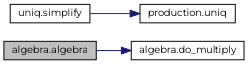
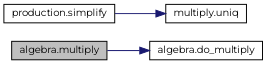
  digraph {
    fontname=Montserrat
    rankdir=LR
    node [color=black fillcolor=white fontname=Montserrat fontsize=10 shape=record style=filled]
    edge [color=midnightblue fontname=Montserrat fontsize=10 labelfontname=Helvetica labelfontsize=10 style=solid]
-   n1 [fillcolor=grey75 fontcolor=black height=0.2 label="algebra.algebra" width=0.4]
+   n1 [fillcolor=grey75 fontcolor=black height=0.2 label="algebra.multiply" width=0.4]
    n2 [height=0.2 label="algebra.do_multiply" width=0.4]
-   n3 [height=0.2 label="uniq.simplify" width=0.4]
-   n4 [height=0.2 label="production.uniq" width=0.4]
+   n3 [height=0.2 label="production.simplify" width=0.4]
+   n4 [height=0.2 label="multiply.uniq" width=0.4]
    n1 -> n2
    n3 -> n4
  }
